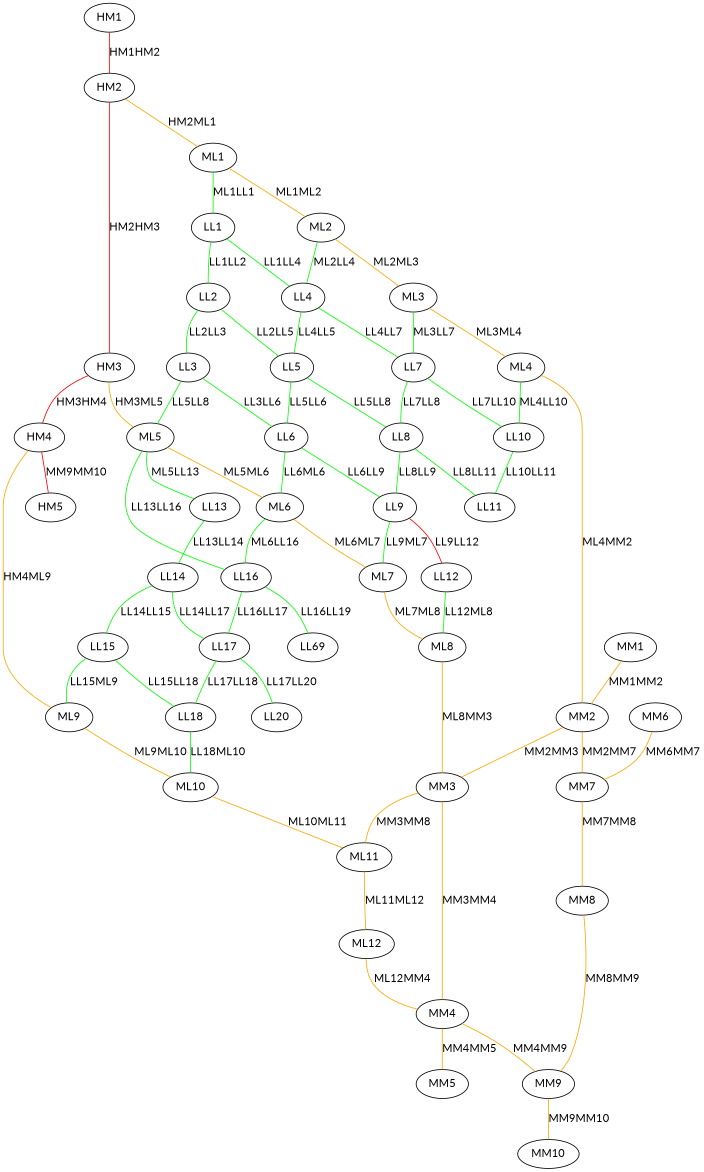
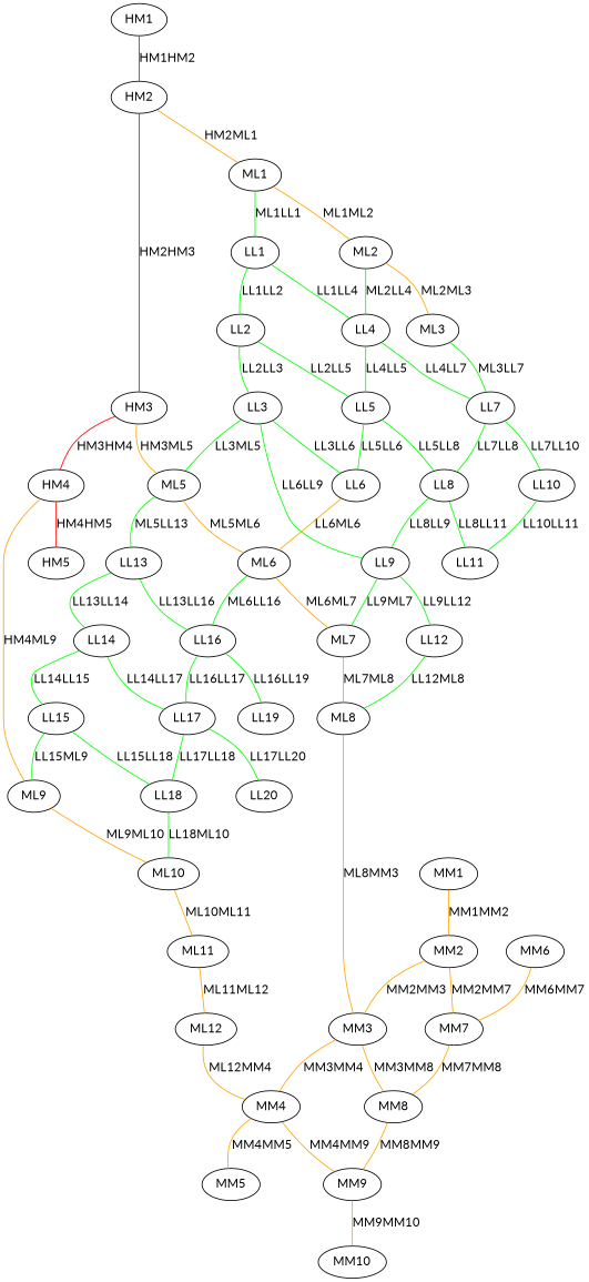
  graph {
    fontname=Lato
    node [fontname=Lato]
    edge [color=green fontname=Lato weight=30]
    HM1
    HM2
    HM3
    ML1
    HM4
    ML5
    ML2
    LL1
    HM5
    ML9
    ML6
    LL13
    ML10
    MM1
    MM2
    MM3
    MM7
    MM4
    MM8
    MM5
    MM9
    MM10
    MM6
    ML3
    LL4
    LL2
-   ML4
    LL7
    LL5
    LL10
    LL8
    LL11
    ML7
    LL16
    LL14
    ML8
    LL17
-   LL19 [label=LL69]
+   LL19
    ML11
    ML12
    LL3
    LL6
    LL9
    LL12
    LL15
    LL18
    LL20
    HM1 -- HM2 [color=red label=HM1HM2 weight=70]
    HM2 -- HM3 [color=red label=HM2HM3 weight=70]
    HM2 -- ML1 [color=orange label=HM2ML1 weight=50]
    HM3 -- HM4 [color=red label=HM3HM4 weight=70]
    HM3 -- ML5 [color=orange label=HM3ML5 weight=50]
    ML1 -- ML2 [color=orange label=ML1ML2 weight=50]
    ML1 -- LL1 [label=ML1LL1]
-   HM4 -- HM5 [color=red label=MM9MM10 weight=70]
+   HM4 -- HM5 [color=red label=HM4HM5 weight=70]
    HM4 -- ML9 [color=orange label=HM4ML9 weight=50]
    ML5 -- ML6 [color=orange label=ML5ML6 weight=50]
    ML5 -- LL13 [label=ML5LL13]
    ML2 -- ML3 [color=orange label=ML2ML3 weight=50]
    ML2 -- LL4 [label=ML2LL4]
    LL1 -- LL4 [label=LL1LL4]
    LL1 -- LL2 [label=LL1LL2]
    ML9 -- ML10 [color=orange label=ML9ML10 weight=50]
    ML6 -- ML7 [color=orange label=ML6ML7 weight=50]
    ML6 -- LL16 [label=ML6LL16]
-   ML5 -- LL16 [label=LL13LL16]
+   LL13 -- LL16 [label=LL13LL16]
    LL13 -- LL14 [label=LL13LL14]
    ML10 -- ML11 [color=orange label=ML10ML11 weight=50]
    MM1 -- MM2 [color=orange label=MM1MM2 weight=50]
    MM2 -- MM3 [color=orange label=MM2MM3 weight=50]
    MM2 -- MM7 [color=orange label=MM2MM7 weight=50]
    MM3 -- MM4 [color=orange label=MM3MM4 weight=50]
-   MM3 -- ML11 [color=orange label=MM3MM8 weight=50]
+   MM3 -- MM8 [color=orange label=MM3MM8 weight=50]
    MM7 -- MM8 [color=orange label=MM7MM8 weight=50]
    MM4 -- MM5 [color=orange label=MM4MM5 weight=50]
    MM4 -- MM9 [color=orange label=MM4MM9 weight=50]
    MM8 -- MM9 [color=orange label=MM8MM9 weight=50]
    MM9 -- MM10 [color=orange label=MM9MM10 weight=50]
    MM6 -- MM7 [color=orange label=MM6MM7 weight=50]
-   ML3 -- ML4 [color=orange label=ML3ML4 weight=50]
    ML3 -- LL7 [label=ML3LL7]
    LL4 -- LL7 [label=LL4LL7]
    LL4 -- LL5 [label=LL4LL5]
    LL2 -- LL5 [label=LL2LL5]
    LL2 -- LL3 [label=LL2LL3]
-   ML4 -- MM2 [color=orange label=ML4MM2 weight=50]
-   ML4 -- LL10 [label=ML4LL10]
    LL7 -- LL10 [label=LL7LL10]
    LL7 -- LL8 [label=LL7LL8]
    LL5 -- LL8 [label=LL5LL8]
    LL5 -- LL6 [label=LL5LL6]
    LL10 -- LL11 [label=LL10LL11]
    LL8 -- LL11 [label=LL8LL11]
    LL8 -- LL9 [label=LL8LL9]
    ML7 -- ML8 [color=orange label=ML7ML8 weight=50]
    LL16 -- LL17 [label=LL16LL17]
    LL16 -- LL19 [label=LL16LL19]
    LL14 -- LL17 [label=LL14LL17]
    LL14 -- LL15 [label=LL14LL15]
    ML8 -- MM3 [color=orange label=ML8MM3 weight=50]
    LL17 -- LL18 [label=LL17LL18]
    LL17 -- LL20 [label=LL17LL20]
    ML11 -- ML12 [color=orange label=ML11ML12 weight=50]
    ML12 -- MM4 [color=orange label=ML12MM4 weight=50]
-   LL3 -- ML5 [label=LL5LL8]
+   LL3 -- ML5 [label=LL3ML5]
    LL3 -- LL6 [label=LL3LL6]
-   LL6 -- ML6 [label=LL6ML6]
-   LL6 -- LL9 [label=LL6LL9]
+   LL6 -- ML6 [color=orange label=LL6ML6]
+   LL3 -- LL9 [label=LL6LL9]
    LL9 -- ML7 [label=LL9ML7]
-   LL9 -- LL12 [color=red label=LL9LL12]
+   LL9 -- LL12 [label=LL9LL12]
    LL12 -- ML8 [label=LL12ML8]
    LL15 -- ML9 [label=LL15ML9]
    LL15 -- LL18 [label=LL15LL18]
    LL18 -- ML10 [label=LL18ML10]
  }
